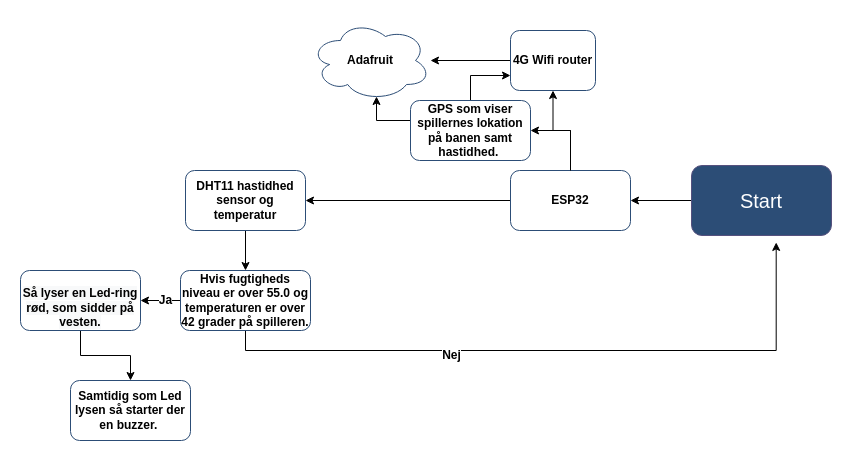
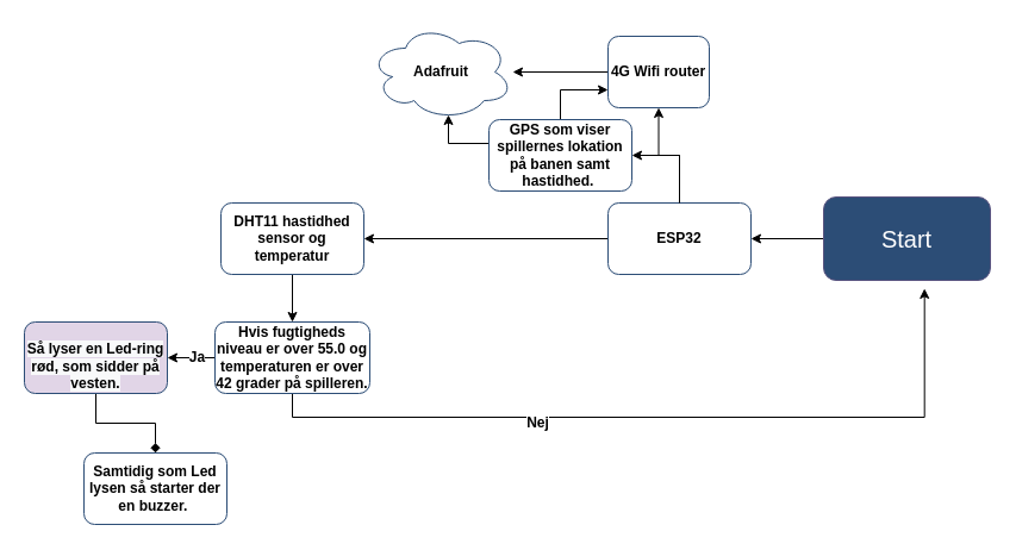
  <mxCell id="0" />
  <mxCell id="1" parent="0" />
  <mxCell id="2" value="" style="edgeStyle=orthogonalEdgeStyle;rounded=0;orthogonalLoop=1;jettySize=auto;html=1;" edge="1" parent="1" source="3" target="6"><mxGeometry relative="1" as="geometry" /></mxCell>
  <mxCell id="3" value="&lt;font style=&quot;font-size: 20px&quot;&gt;Start&lt;/font&gt;" style="rounded=1;whiteSpace=wrap;html=1;fontSize=20;fillColor=#2c4d76;strokeColor=#56517e;fontColor=#FFFFFF;" vertex="1" parent="1"><mxGeometry x="691" y="165" width="140" height="70" as="geometry" /></mxCell>
  <mxCell id="4" value="" style="edgeStyle=orthogonalEdgeStyle;rounded=0;orthogonalLoop=1;jettySize=auto;html=1;fontSize=20;" edge="1" parent="1" source="6" target="8"><mxGeometry relative="1" as="geometry" /></mxCell>
  <mxCell id="5" value="" style="edgeStyle=orthogonalEdgeStyle;rounded=0;orthogonalLoop=1;jettySize=auto;html=1;fontSize=20;" edge="1" parent="1" source="6" target="11"><mxGeometry relative="1" as="geometry" /></mxCell>
  <mxCell id="6" value="ESP32" style="html=1;rounded=1;whiteSpace=wrap;fontStyle=1;strokeColor=#2C4D76;" vertex="1" parent="1"><mxGeometry x="510" y="170" width="120" height="60" as="geometry" /></mxCell>
  <mxCell id="7" value="" style="edgeStyle=orthogonalEdgeStyle;rounded=0;orthogonalLoop=1;jettySize=auto;html=1;fontSize=20;" edge="1" parent="1" source="8" target="9"><mxGeometry relative="1" as="geometry" /></mxCell>
  <mxCell id="8" value="4G Wifi router" style="whiteSpace=wrap;html=1;rounded=1;fontStyle=1;strokeColor=#2C4D76;" vertex="1" parent="1"><mxGeometry x="510" y="30" width="85" height="60" as="geometry" /></mxCell>
  <mxCell id="9" value="Adafruit" style="ellipse;shape=cloud;whiteSpace=wrap;html=1;rounded=1;verticalAlign=middle;fontStyle=1;strokeColor=#2C4D76;" vertex="1" parent="1"><mxGeometry x="310" y="20" width="120" height="80" as="geometry" /></mxCell>
  <mxCell id="10" value="" style="edgeStyle=orthogonalEdgeStyle;rounded=0;orthogonalLoop=1;jettySize=auto;html=1;fontSize=20;" edge="1" parent="1" source="11" target="16"><mxGeometry relative="1" as="geometry" /></mxCell>
  <mxCell id="11" value="DHT11 hastidhed sensor og temperatur" style="whiteSpace=wrap;html=1;rounded=1;fontStyle=1;strokeColor=#2C4D76;" vertex="1" parent="1"><mxGeometry x="185" y="170" width="120" height="60" as="geometry" /></mxCell>
  <mxCell id="12" value="" style="edgeStyle=orthogonalEdgeStyle;rounded=0;orthogonalLoop=1;jettySize=auto;html=1;fontSize=20;" edge="1" parent="1" source="16" target="18"><mxGeometry relative="1" as="geometry" /></mxCell>
  <mxCell id="13" value="Ja" style="edgeLabel;html=1;align=center;verticalAlign=middle;resizable=0;points=[];fontSize=12;fontStyle=1" vertex="1" connectable="0" parent="12"><mxGeometry x="-0.221" y="-1" relative="1" as="geometry"><mxPoint as="offset" /></mxGeometry></mxCell>
  <mxCell id="14" value="" style="edgeStyle=orthogonalEdgeStyle;rounded=0;orthogonalLoop=1;jettySize=auto;html=1;fontSize=20;entryX=0.605;entryY=1.099;entryDx=0;entryDy=0;entryPerimeter=0;" edge="1" parent="1" source="16" target="3"><mxGeometry relative="1" as="geometry"><mxPoint x="770" y="290" as="targetPoint" /><Array as="points"><mxPoint x="245" y="350" /><mxPoint x="775" y="350" /></Array></mxGeometry></mxCell>
  <mxCell id="15" value="&lt;font style=&quot;font-size: 12px&quot;&gt;Nej&lt;/font&gt;" style="edgeLabel;html=1;align=center;verticalAlign=middle;resizable=0;points=[];fontSize=20;fontStyle=1" vertex="1" connectable="0" parent="14"><mxGeometry x="-0.334" y="-1" relative="1" as="geometry"><mxPoint x="6" y="-1" as="offset" /></mxGeometry></mxCell>
  <mxCell id="16" value="Hvis fugtigheds niveau er over 55.0 og temperaturen er over 42 grader på spilleren." style="whiteSpace=wrap;html=1;rounded=1;fontStyle=1;strokeColor=#2C4D76;" vertex="1" parent="1"><mxGeometry x="180" y="270" width="130" height="60" as="geometry" /></mxCell>
- <mxCell id="17" value="" style="edgeStyle=orthogonalEdgeStyle;rounded=0;orthogonalLoop=1;jettySize=auto;html=1;fontSize=12;" edge="1" parent="1" source="18" target="19"><mxGeometry relative="1" as="geometry" /></mxCell>
- <mxCell id="18" value="&lt;br&gt;&lt;span style=&quot;color: rgb(0, 0, 0); font-family: helvetica; font-size: 12px; font-style: normal; letter-spacing: normal; text-align: center; text-indent: 0px; text-transform: none; word-spacing: 0px; background-color: rgb(248, 249, 250); display: inline; float: none;&quot;&gt;Så lyser en Led-ring rød, som sidder på vesten.&lt;/span&gt;&lt;br&gt;" style="whiteSpace=wrap;html=1;rounded=1;fontStyle=1;strokeColor=#2C4D76;" vertex="1" parent="1"><mxGeometry x="20" y="270" width="120" height="60" as="geometry" /></mxCell>
+ <mxCell id="17" value="" style="edgeStyle=orthogonalEdgeStyle;rounded=0;orthogonalLoop=1;jettySize=auto;html=1;fontSize=12;endArrow=diamond;" edge="1" parent="1" source="18" target="19"><mxGeometry relative="1" as="geometry" /></mxCell>
+ <mxCell id="18" value="&lt;br&gt;&lt;span style=&quot;color: rgb(0, 0, 0); font-family: helvetica; font-size: 12px; font-style: normal; letter-spacing: normal; text-align: center; text-indent: 0px; text-transform: none; word-spacing: 0px; background-color: rgb(248, 249, 250); display: inline; float: none;&quot;&gt;Så lyser en Led-ring rød, som sidder på vesten.&lt;/span&gt;&lt;br&gt;" style="whiteSpace=wrap;html=1;rounded=1;fontStyle=1;strokeColor=#2C4D76;fillColor=#e1d5e7;" vertex="1" parent="1"><mxGeometry x="20" y="270" width="120" height="60" as="geometry" /></mxCell>
  <mxCell id="19" value="Samtidig som Led lysen så starter der en buzzer.&amp;nbsp;" style="whiteSpace=wrap;html=1;rounded=1;fontStyle=1;strokeColor=#2C4D76;" vertex="1" parent="1"><mxGeometry x="70" y="380" width="120" height="60" as="geometry" /></mxCell>
  <mxCell id="20" value="" style="edgeStyle=orthogonalEdgeStyle;rounded=0;orthogonalLoop=1;jettySize=auto;html=1;fontSize=12;entryX=0.55;entryY=0.95;entryDx=0;entryDy=0;entryPerimeter=0;" edge="1" parent="1" source="22" target="9"><mxGeometry relative="1" as="geometry"><mxPoint x="380" y="290" as="targetPoint" /><Array as="points"><mxPoint x="376" y="120" /></Array></mxGeometry></mxCell>
  <mxCell id="21" value="" style="edgeStyle=orthogonalEdgeStyle;rounded=0;orthogonalLoop=1;jettySize=auto;html=1;fontSize=12;entryX=0;entryY=0.75;entryDx=0;entryDy=0;" edge="1" parent="1" source="22" target="8"><mxGeometry relative="1" as="geometry"><mxPoint x="470" y="20" as="targetPoint" /></mxGeometry></mxCell>
  <mxCell id="22" value="GPS som viser spillernes lokation på banen samt hastidhed.&amp;nbsp;" style="whiteSpace=wrap;html=1;rounded=1;fontStyle=1;strokeColor=#2C4D76;" vertex="1" parent="1"><mxGeometry x="410" y="100" width="120" height="60" as="geometry" /></mxCell>
  <mxCell id="23" value="" style="edgeStyle=orthogonalEdgeStyle;rounded=0;orthogonalLoop=1;jettySize=auto;html=1;fontSize=20;entryX=1;entryY=0.5;entryDx=0;entryDy=0;" edge="1" parent="1" source="6" target="22"><mxGeometry relative="1" as="geometry"><mxPoint x="580" y="180" as="sourcePoint" /><mxPoint x="580" y="100" as="targetPoint" /></mxGeometry></mxCell>
